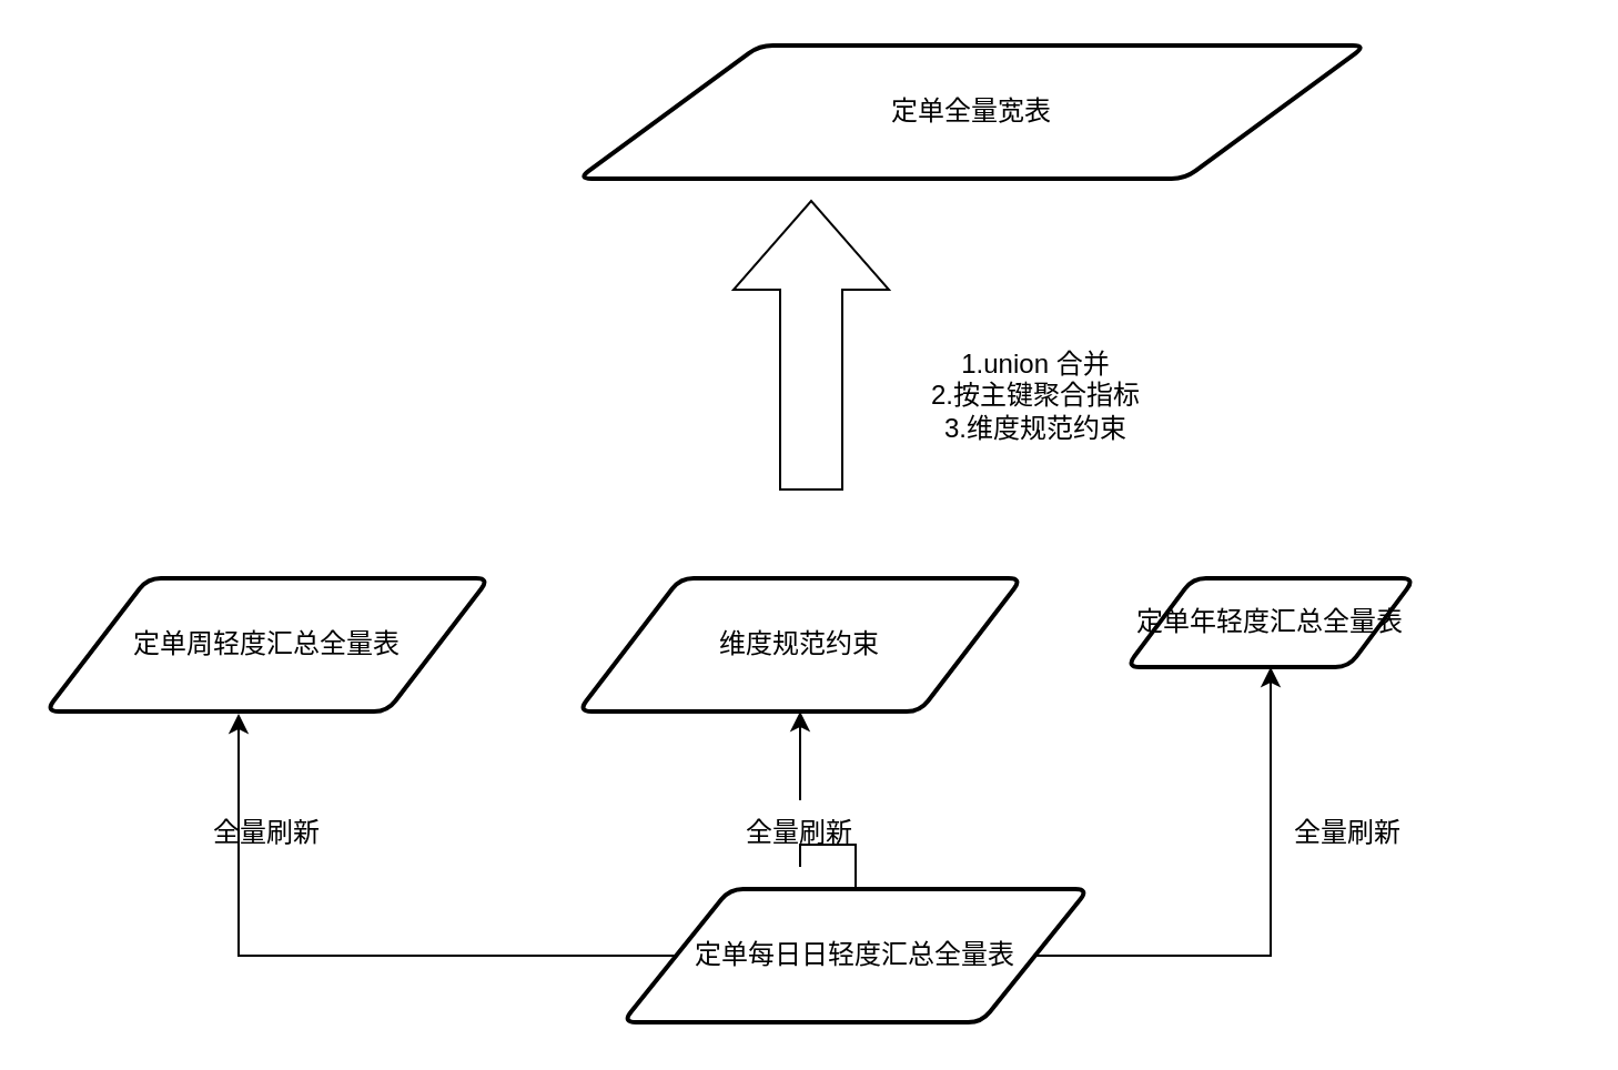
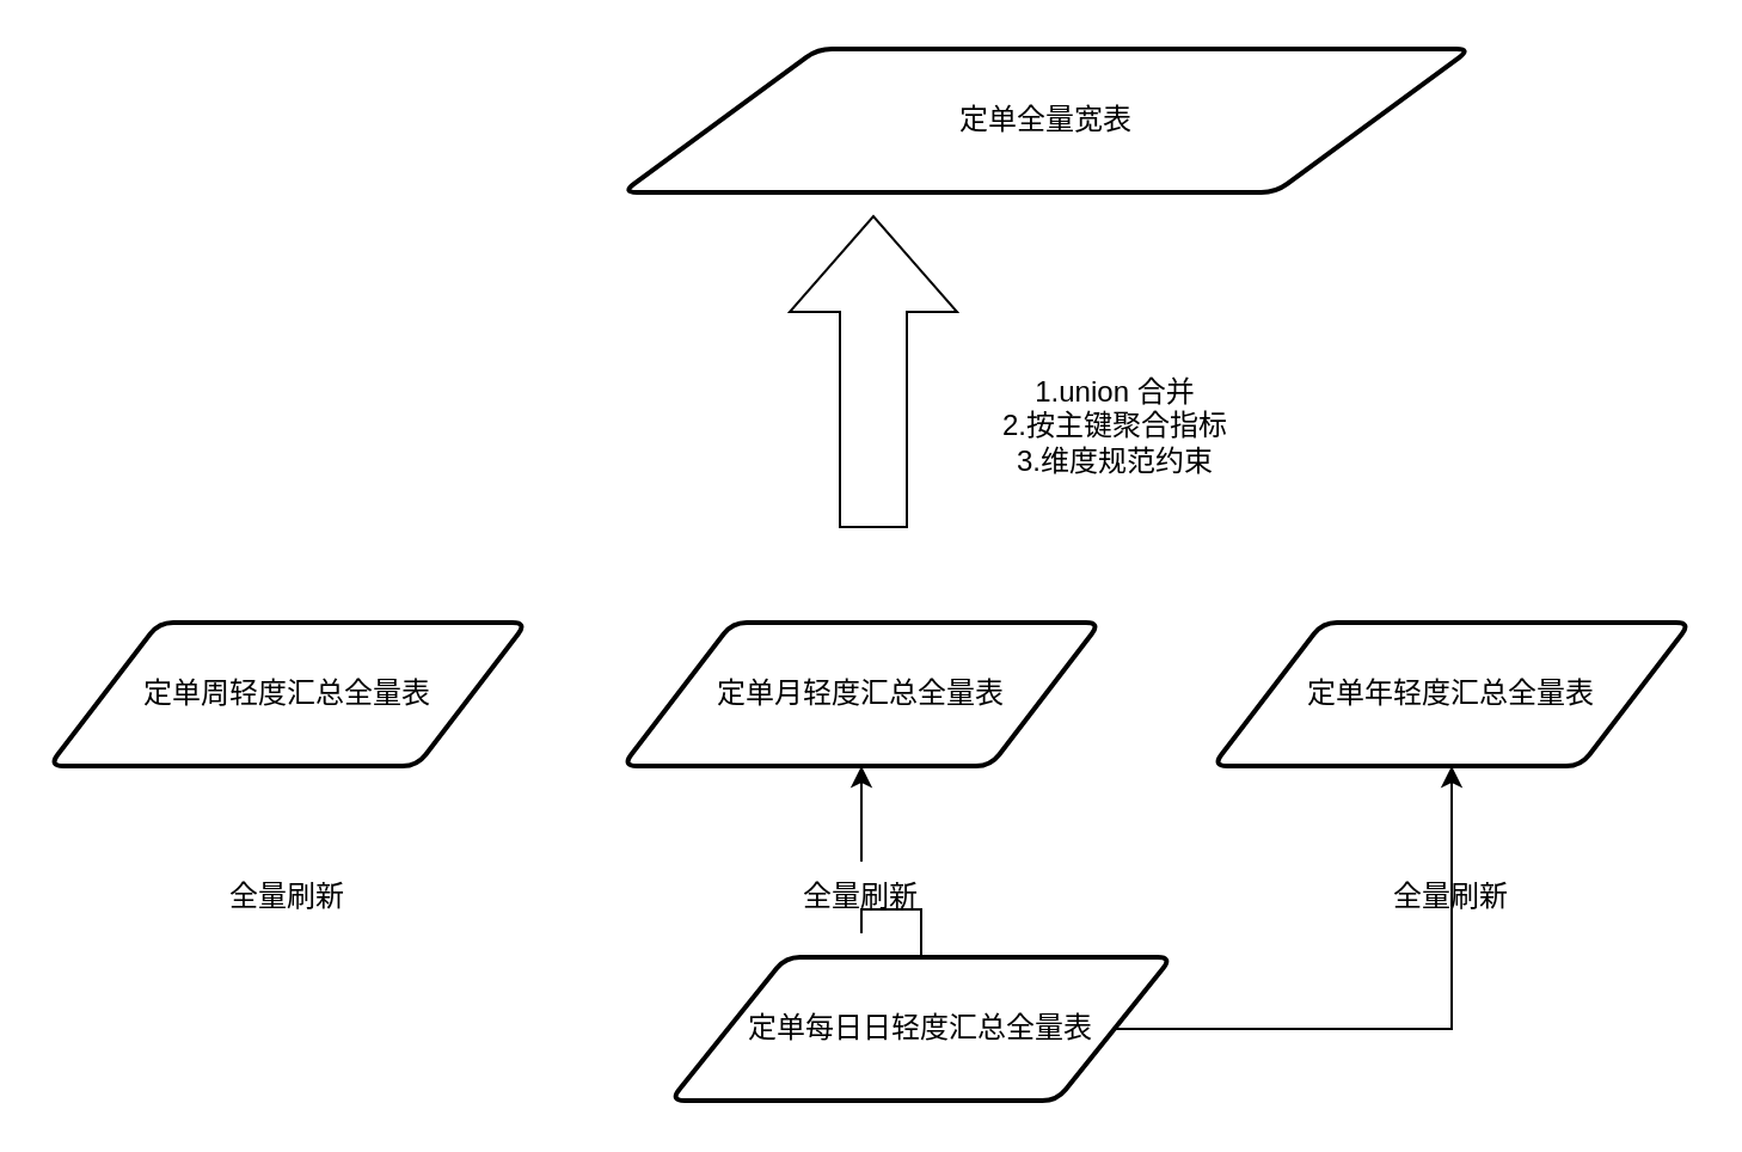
  <mxCell id="0" />
  <mxCell id="1" parent="0" />
- <mxCell id="2" style="edgeStyle=orthogonalEdgeStyle;rounded=0;orthogonalLoop=1;jettySize=auto;html=1;entryX=0.435;entryY=1.017;entryDx=0;entryDy=0;entryPerimeter=0;" parent="1" source="5" target="6" edge="1"><mxGeometry relative="1" as="geometry" /></mxCell>
  <mxCell id="3" style="edgeStyle=orthogonalEdgeStyle;rounded=0;orthogonalLoop=1;jettySize=auto;html=1;startArrow=none;" parent="1" source="12" target="7" edge="1"><mxGeometry relative="1" as="geometry" /></mxCell>
  <mxCell id="4" style="edgeStyle=orthogonalEdgeStyle;rounded=0;orthogonalLoop=1;jettySize=auto;html=1;entryX=0.5;entryY=1;entryDx=0;entryDy=0;" parent="1" source="5" target="8" edge="1"><mxGeometry relative="1" as="geometry" /></mxCell>
  <mxCell id="5" value="定单每日日轻度汇总全量表" style="shape=parallelogram;html=1;strokeWidth=2;perimeter=parallelogramPerimeter;whiteSpace=wrap;rounded=1;arcSize=12;size=0.23;" parent="1" vertex="1"><mxGeometry x="280" y="400" width="210" height="60" as="geometry" /></mxCell>
  <mxCell id="6" value="定单周轻度汇总全量表" style="shape=parallelogram;html=1;strokeWidth=2;perimeter=parallelogramPerimeter;whiteSpace=wrap;rounded=1;arcSize=12;size=0.23;" parent="1" vertex="1"><mxGeometry x="20" y="260" width="200" height="60" as="geometry" /></mxCell>
- <mxCell id="7" value="维度规范约束" style="shape=parallelogram;html=1;strokeWidth=2;perimeter=parallelogramPerimeter;whiteSpace=wrap;rounded=1;arcSize=12;size=0.23;" parent="1" vertex="1"><mxGeometry x="260" y="260" width="200" height="60" as="geometry" /></mxCell>
- <mxCell id="8" value="定单年轻度汇总全量表" style="shape=parallelogram;html=1;strokeWidth=2;perimeter=parallelogramPerimeter;whiteSpace=wrap;rounded=1;arcSize=12;size=0.23;" parent="1" vertex="1"><mxGeometry x="507" y="260" width="130" height="40" as="geometry" /></mxCell>
+ <mxCell id="7" value="定单月轻度汇总全量表" style="shape=parallelogram;html=1;strokeWidth=2;perimeter=parallelogramPerimeter;whiteSpace=wrap;rounded=1;arcSize=12;size=0.23;" parent="1" vertex="1"><mxGeometry x="260" y="260" width="200" height="60" as="geometry" /></mxCell>
+ <mxCell id="8" value="定单年轻度汇总全量表" style="shape=parallelogram;html=1;strokeWidth=2;perimeter=parallelogramPerimeter;whiteSpace=wrap;rounded=1;arcSize=12;size=0.23;" parent="1" vertex="1"><mxGeometry x="507" y="260" width="200" height="60" as="geometry" /></mxCell>
  <mxCell id="9" value="定单全量宽表" style="shape=parallelogram;html=1;strokeWidth=2;perimeter=parallelogramPerimeter;whiteSpace=wrap;rounded=1;arcSize=12;size=0.23;" parent="1" vertex="1"><mxGeometry x="260" y="20" width="355" height="60" as="geometry" /></mxCell>
  <mxCell id="10" value="" style="html=1;shadow=0;dashed=0;align=center;verticalAlign=middle;shape=mxgraph.arrows2.arrow;dy=0.6;dx=40;direction=north;notch=0;" parent="1" vertex="1"><mxGeometry x="330" y="90" width="70" height="130" as="geometry" /></mxCell>
  <mxCell id="11" value="全量刷新" style="text;html=1;strokeColor=none;fillColor=none;align=center;verticalAlign=middle;whiteSpace=wrap;rounded=0;" vertex="1" parent="1"><mxGeometry x="90" y="360" width="60" height="30" as="geometry" /></mxCell>
  <mxCell id="12" value="全量刷新" style="text;html=1;strokeColor=none;fillColor=none;align=center;verticalAlign=middle;whiteSpace=wrap;rounded=0;" vertex="1" parent="1"><mxGeometry x="330" y="360" width="60" height="30" as="geometry" /></mxCell>
  <mxCell id="13" value="" style="edgeStyle=orthogonalEdgeStyle;rounded=0;orthogonalLoop=1;jettySize=auto;html=1;endArrow=none;" edge="1" parent="1" source="5" target="12"><mxGeometry relative="1" as="geometry"><mxPoint x="360" y="420" as="sourcePoint" /><mxPoint x="360" y="320" as="targetPoint" /></mxGeometry></mxCell>
  <mxCell id="14" value="全量刷新" style="text;html=1;strokeColor=none;fillColor=none;align=center;verticalAlign=middle;whiteSpace=wrap;rounded=0;" vertex="1" parent="1"><mxGeometry x="577" y="360" width="60" height="30" as="geometry" /></mxCell>
  <mxCell id="15" value="1.union 合并&lt;br&gt;2.按主键聚合指标&lt;br&gt;3.维度规范约束" style="text;html=1;strokeColor=none;fillColor=none;align=center;verticalAlign=middle;whiteSpace=wrap;rounded=0;" vertex="1" parent="1"><mxGeometry x="380" y="150" width="173" height="55" as="geometry" /></mxCell>
